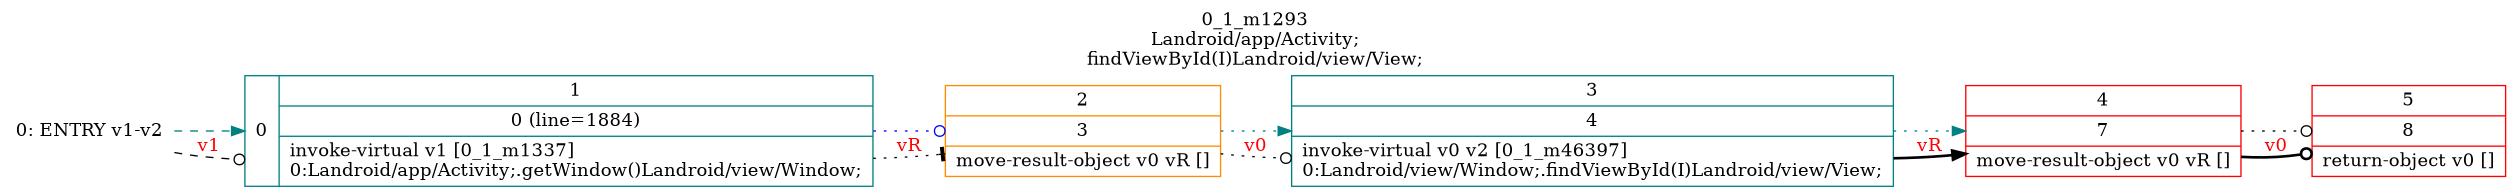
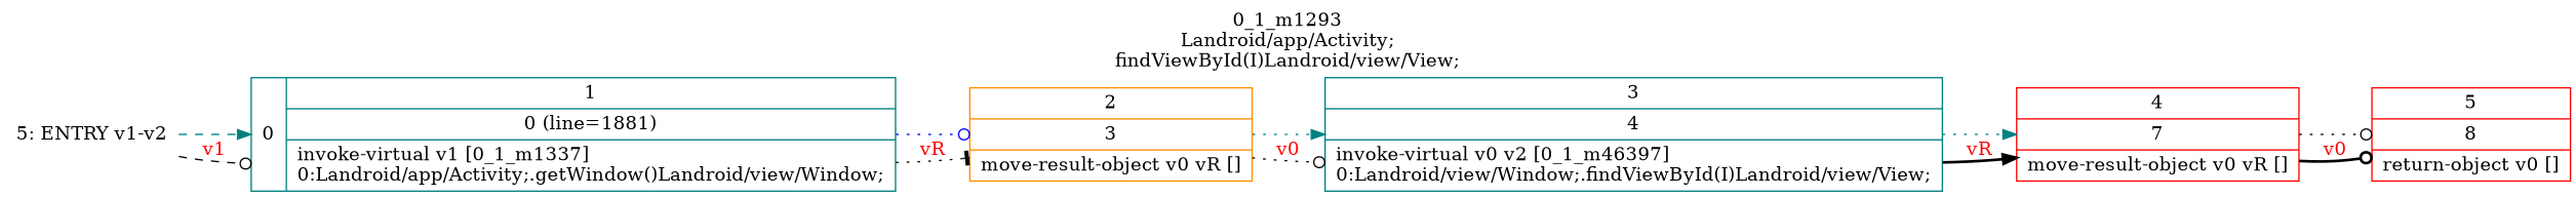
  digraph {
    label="0_1_m1293\nLandroid/app/Activity;\nfindViewById(I)Landroid/view/View;"
    labelloc=t
    rankdir=LR
    node [color=red shape=record]
    edge [arrowhead=odot color=black fontcolor=blue style=dotted]
-   n1 [label="0: ENTRY v1-v2" shape=plaintext]
-   n2 [color=teal label="{0|{1|0 (line=1884)|invoke-virtual v1 [0_1_m1337]\l0:Landroid/app/Activity;.getWindow()Landroid/view/Window;\l}}"]
+   n1 [label="5: ENTRY v1-v2" shape=plaintext]
+   n2 [color=teal label="{0|{1|0 (line=1881)|invoke-virtual v1 [0_1_m1337]\l0:Landroid/app/Activity;.getWindow()Landroid/view/Window;\l}}"]
    n3 [color=darkorange label="2|3|move-result-object v0 vR []\l"]
    n4 [color=teal label="3|4|invoke-virtual v0 v2 [0_1_m46397]\l0:Landroid/view/Window;.findViewById(I)Landroid/view/View;\l"]
    n5 [label="4|7|move-result-object v0 vR []\l"]
    n6 [label="5|8|return-object v0 []\l"]
    n1 -> n2 [arrowhead=normal color=teal style=dashed weight=100]
    n1 -> n2 [fontcolor=red label=v1 style=dashed]
    n2 -> n3 [color=blue weight=100]
    n2 -> n3 [arrowhead=tee fontcolor=red label=vR]
    n3 -> n4 [arrowhead=normal color=teal weight=100]
    n3 -> n4 [fontcolor=red label=v0]
    n4 -> n5 [arrowhead=normal color=teal weight=100]
    n4 -> n5 [arrowhead=normal fontcolor=red label=vR style=bold]
    n5 -> n6 [weight=100]
    n5 -> n6 [fontcolor=red label=v0 style=bold]
  }
